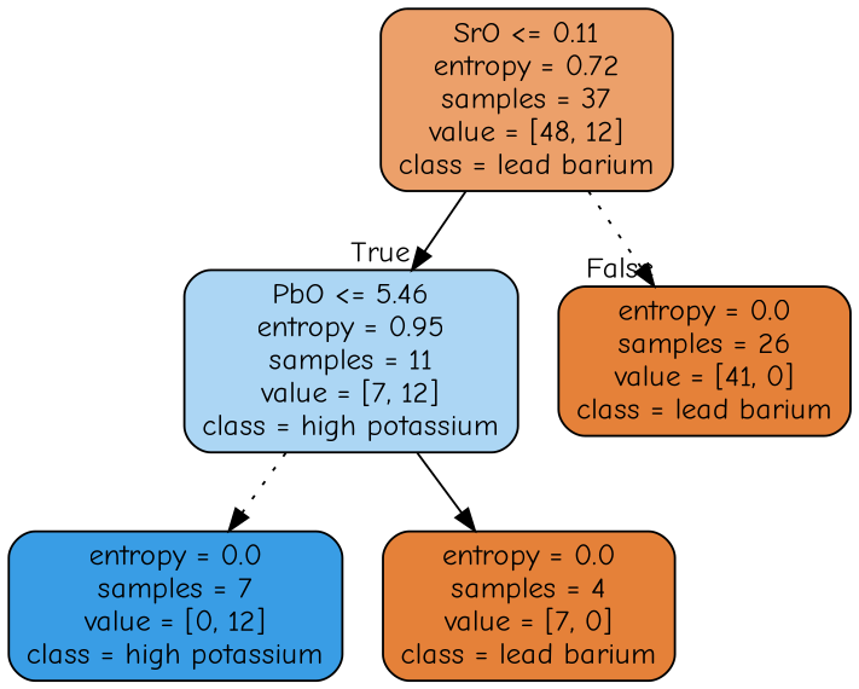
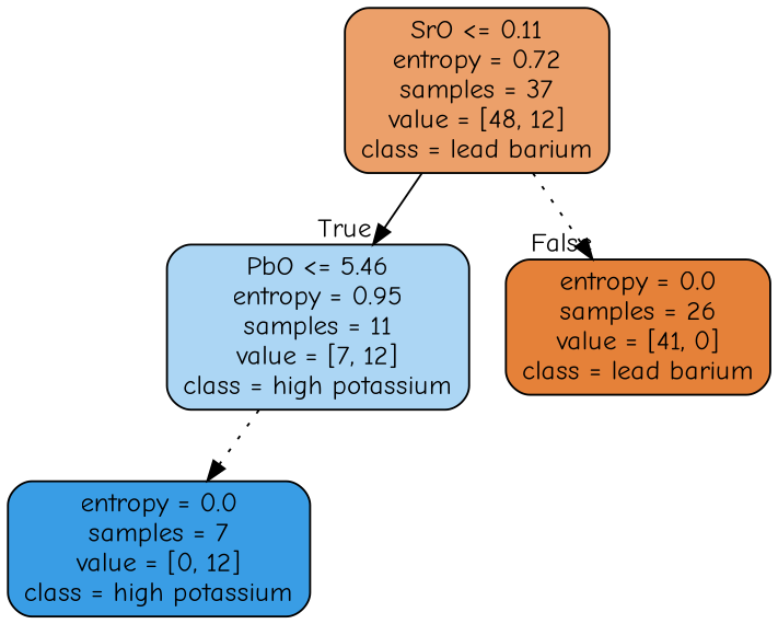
  digraph {
    fontname="Comic Neue"
    node [color=black fillcolor="#e58139" fontname="Comic Neue" shape=box style="filled, rounded"]
    edge [fontname="Comic Neue" color=black style=solid]
    n1 [fillcolor="#eca06a" label="SrO <= 0.11\nentropy = 0.72\nsamples = 37\nvalue = [48, 12]\nclass = lead barium"]
    n2 [fillcolor="#acd6f4" label="PbO <= 5.46\nentropy = 0.95\nsamples = 11\nvalue = [7, 12]\nclass = high potassium"]
    n3 [label="entropy = 0.0\nsamples = 26\nvalue = [41, 0]\nclass = lead barium"]
    n4 [fillcolor="#399de5" label="entropy = 0.0\nsamples = 7\nvalue = [0, 12]\nclass = high potassium"]
-   n5 [label="entropy = 0.0\nsamples = 4\nvalue = [7, 0]\nclass = lead barium"]
    n1 -> n2 [headlabel=True labelangle=45 labeldistance=2.5]
    n1 -> n3 [headlabel=False labelangle=-45 labeldistance=2.5 style=dotted]
    n2 -> n4 [style=dotted]
-   n2 -> n5
  }
